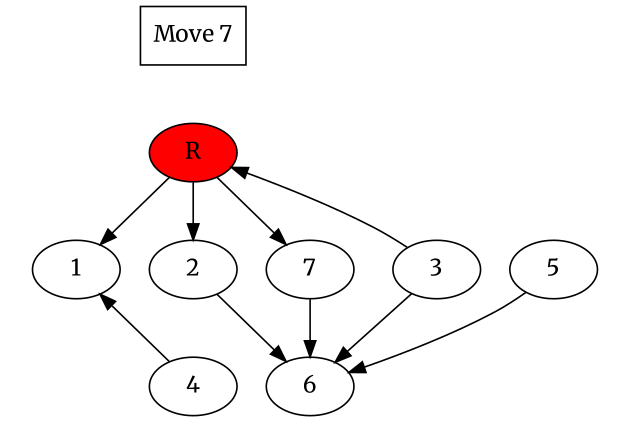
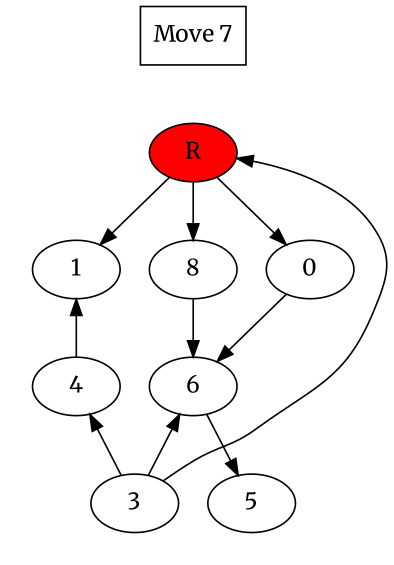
  digraph {
    fontname=Merriweather
    node [fontname=Merriweather]
    edge [fontname=Merriweather]
    n1 [fillcolor="#ff0000" label=R style=filled]
-   7
-   2
+   7 [label=0]
+   2 [label=8]
    1
    4
    6
    5
    3
    n9 [label="Move 7" shape=box]
    subgraph cluster_1 {
      peripheries=0
      n1
    }
    subgraph cluster_2 {
      peripheries=0
      7
      2
      1
    }
    subgraph cluster_3 {
      peripheries=0
      4
      6
    }
    subgraph cluster_4 {
      peripheries=0
      5
      3
    }
    n1 -> 7
    n1 -> 2
    n1 -> 1
    7 -> 6
    2 -> 6
    4 -> 1
-   5 -> 6
+   6 -> 5
    3 -> n1 [constraint=false]
+   3 -> 4 [constraint=false]
    3 -> 6
    n9 -> n1 [style=invis]
  }
